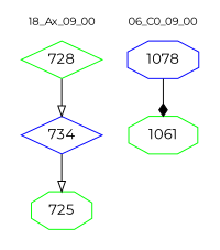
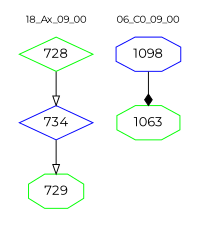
  digraph {
    fontname=Montserrat
    node [color=green fontname=Montserrat shape=octagon]
    edge [arrowhead=onormal color=black fontname=Montserrat]
    n1 [label=728 shape=diamond]
    n2 [color=blue label=734 shape=diamond]
-   n3 [label=725]
-   n4 [color=blue label=1078]
-   n5 [label=1061]
+   n3 [label=729]
+   n4 [color=blue label=1098]
+   n5 [label=1063]
    subgraph cluster_1 {
      color=white
      fontsize=10
      label="18_Ax_09_00"
      n1
      n2
      n3
    }
    subgraph cluster_2 {
      color=white
      fontsize=10
      label="06_C0_09_00"
      n4
      n5
    }
    n1 -> n2
    n2 -> n3
    n4 -> n5 [arrowhead=diamond]
  }
